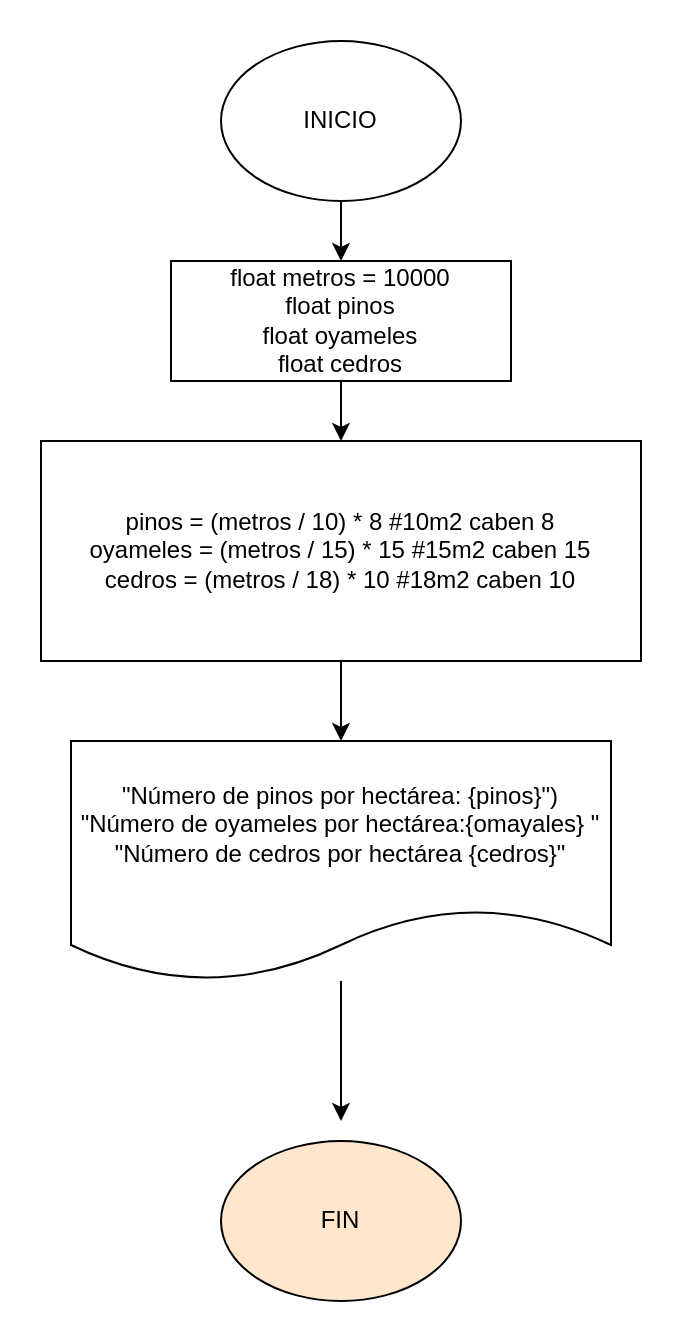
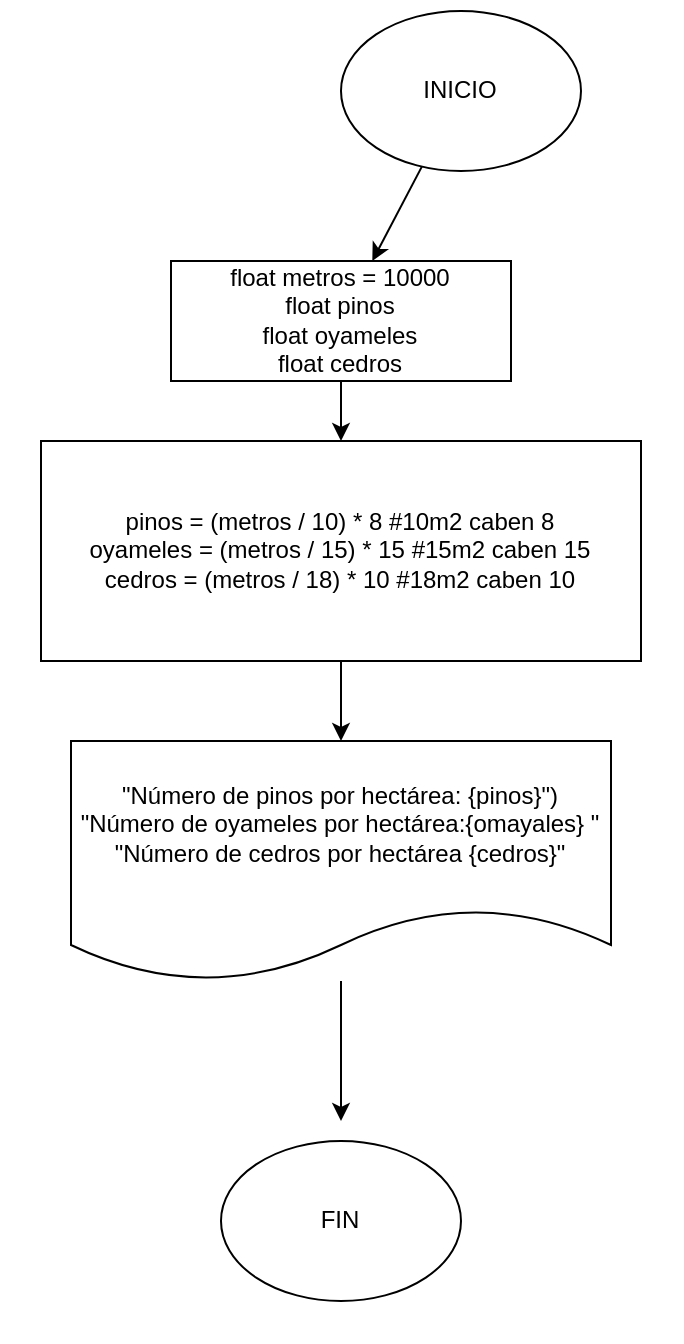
  <mxCell id="0" />
  <mxCell id="1" parent="0" />
  <mxCell id="2" style="edgeStyle=none;html=1;" edge="1" parent="1" source="3" target="5"><mxGeometry relative="1" as="geometry" /></mxCell>
- <mxCell id="3" value="INICIO" style="ellipse;whiteSpace=wrap;html=1;" vertex="1" parent="1"><mxGeometry x="110" y="20" width="120" height="80" as="geometry" /></mxCell>
+ <mxCell id="3" value="INICIO" style="ellipse;whiteSpace=wrap;html=1;" vertex="1" parent="1"><mxGeometry x="170" y="5" width="120" height="80" as="geometry" /></mxCell>
  <mxCell id="4" style="edgeStyle=none;html=1;entryX=0.5;entryY=0;entryDx=0;entryDy=0;" edge="1" parent="1" source="5" target="7"><mxGeometry relative="1" as="geometry" /></mxCell>
  <mxCell id="5" value="float metros = 10000&#10;float pinos&#10;float oyameles&#10;float cedros" style="rounded=0;whiteSpace=wrap;" vertex="1" parent="1"><mxGeometry x="85" y="130" width="170" height="60" as="geometry" /></mxCell>
  <mxCell id="6" style="edgeStyle=none;html=1;entryX=0.5;entryY=0;entryDx=0;entryDy=0;" edge="1" parent="1" source="7" target="9"><mxGeometry relative="1" as="geometry" /></mxCell>
  <mxCell id="7" value="pinos = (metros / 10) * 8 #10m2 caben 8&#10;oyameles = (metros / 15) * 15 #15m2 caben 15&#10;cedros = (metros / 18) * 10 #18m2 caben 10" style="rounded=0;whiteSpace=wrap;" vertex="1" parent="1"><mxGeometry x="20" y="220" width="300" height="110" as="geometry" /></mxCell>
  <mxCell id="8" style="edgeStyle=none;html=1;" edge="1" parent="1" source="9"><mxGeometry relative="1" as="geometry"><mxPoint x="170" y="560" as="targetPoint" /></mxGeometry></mxCell>
  <mxCell id="9" value="&quot;Número de pinos por hectárea: {pinos}&quot;)&#10;&quot;Número de oyameles por hectárea:{omayales} &quot;&#10;&quot;Número de cedros por hectárea {cedros}&quot;" style="shape=document;whiteSpace=wrap;boundedLbl=1;" vertex="1" parent="1"><mxGeometry x="35" y="370" width="270" height="120" as="geometry" /></mxCell>
- <mxCell id="10" value="FIN" style="ellipse;whiteSpace=wrap;html=1;fillColor=#ffe6cc;" vertex="1" parent="1"><mxGeometry x="110" y="570" width="120" height="80" as="geometry" /></mxCell>
+ <mxCell id="10" value="FIN" style="ellipse;whiteSpace=wrap;html=1;" vertex="1" parent="1"><mxGeometry x="110" y="570" width="120" height="80" as="geometry" /></mxCell>
